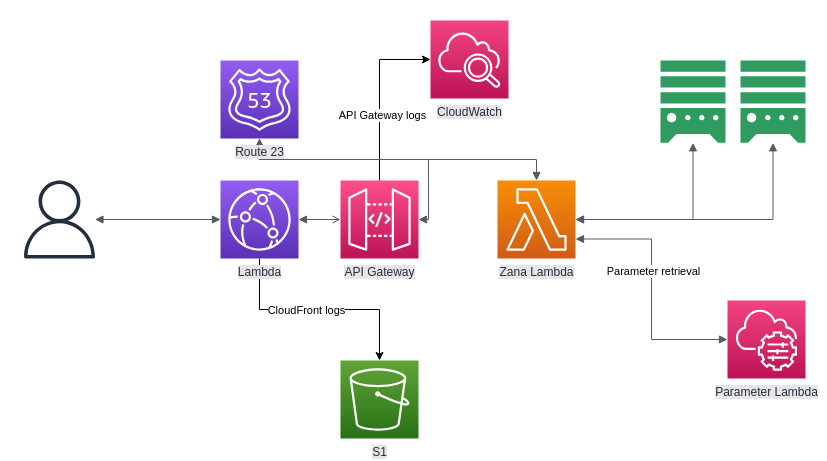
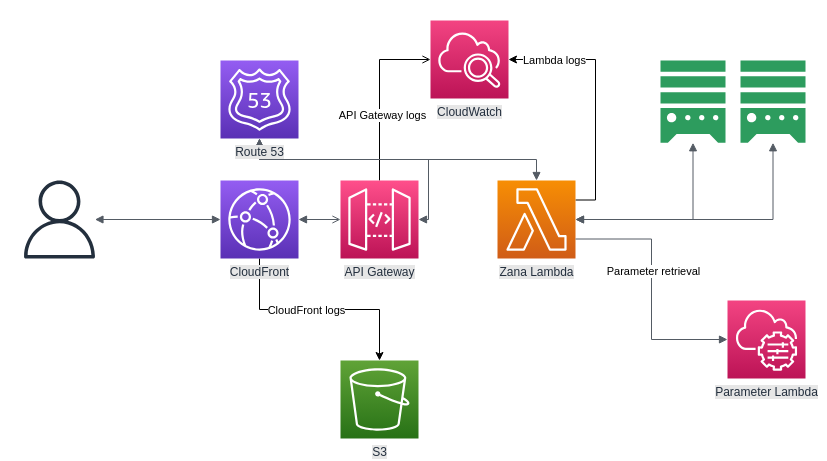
  <mxCell id="0" />
  <mxCell id="1" parent="0" />
  <mxCell id="2" value="" style="sketch=0;outlineConnect=0;fontColor=#232F3E;gradientColor=none;fillColor=#232F3D;strokeColor=none;dashed=0;verticalLabelPosition=bottom;verticalAlign=top;align=center;html=1;fontSize=12;fontStyle=0;aspect=fixed;pointerEvents=1;shape=mxgraph.aws4.user;" vertex="1" parent="1"><mxGeometry x="20" y="180" width="78" height="78" as="geometry" /></mxCell>
  <mxCell id="3" style="edgeStyle=orthogonalEdgeStyle;rounded=0;orthogonalLoop=1;jettySize=auto;html=1;exitX=0.5;exitY=1;exitDx=0;exitDy=0;exitPerimeter=0;entryX=0.5;entryY=0;entryDx=0;entryDy=0;entryPerimeter=0;" edge="1" parent="1" source="21" target="15"><mxGeometry relative="1" as="geometry" /></mxCell>
  <mxCell id="4" value="&lt;div&gt;CloudFront logs&lt;/div&gt;" style="edgeLabel;html=1;align=center;verticalAlign=middle;resizable=0;points=[];" vertex="1" connectable="0" parent="3"><mxGeometry x="-0.123" relative="1" as="geometry"><mxPoint as="offset" /></mxGeometry></mxCell>
  <mxCell id="5" value="" style="edgeStyle=orthogonalEdgeStyle;html=1;endArrow=block;elbow=vertical;startArrow=block;startFill=1;endFill=1;strokeColor=#545B64;rounded=0;entryX=0;entryY=0.5;entryDx=0;entryDy=0;entryPerimeter=0;" edge="1" parent="1" source="2" target="21"><mxGeometry width="100" relative="1" as="geometry"><mxPoint x="310" y="310" as="sourcePoint" /><mxPoint x="300" y="219" as="targetPoint" /></mxGeometry></mxCell>
- <mxCell id="6" style="edgeStyle=orthogonalEdgeStyle;rounded=0;orthogonalLoop=1;jettySize=auto;html=1;exitX=0.5;exitY=0;exitDx=0;exitDy=0;exitPerimeter=0;entryX=0;entryY=0.5;entryDx=0;entryDy=0;entryPerimeter=0;" edge="1" parent="1" source="8" target="16"><mxGeometry relative="1" as="geometry" /></mxCell>
+ <mxCell id="6" style="edgeStyle=orthogonalEdgeStyle;rounded=0;orthogonalLoop=1;jettySize=auto;html=1;exitX=0.5;exitY=0;exitDx=0;exitDy=0;exitPerimeter=0;entryX=0;entryY=0.5;entryDx=0;entryDy=0;entryPerimeter=0;endArrow=open;" edge="1" parent="1" source="8" target="16"><mxGeometry relative="1" as="geometry" /></mxCell>
  <mxCell id="7" value="API Gateway logs" style="edgeLabel;html=1;align=center;verticalAlign=middle;resizable=0;points=[];" vertex="1" connectable="0" parent="6"><mxGeometry x="-0.233" y="-2" relative="1" as="geometry"><mxPoint as="offset" /></mxGeometry></mxCell>
  <mxCell id="8" value="&lt;span style=&quot;background-color: rgb(230, 230, 230);&quot;&gt;API Gateway&lt;/span&gt;" style="sketch=0;points=[[0,0,0],[0.25,0,0],[0.5,0,0],[0.75,0,0],[1,0,0],[0,1,0],[0.25,1,0],[0.5,1,0],[0.75,1,0],[1,1,0],[0,0.25,0],[0,0.5,0],[0,0.75,0],[1,0.25,0],[1,0.5,0],[1,0.75,0]];outlineConnect=0;fontColor=#232F3E;gradientColor=#FF4F8B;gradientDirection=north;fillColor=#BC1356;strokeColor=#ffffff;dashed=0;verticalLabelPosition=bottom;verticalAlign=top;align=center;html=1;fontSize=12;fontStyle=0;aspect=fixed;shape=mxgraph.aws4.resourceIcon;resIcon=mxgraph.aws4.api_gateway;" vertex="1" parent="1"><mxGeometry x="340" y="180" width="78" height="78" as="geometry" /></mxCell>
  <mxCell id="9" value="" style="edgeStyle=orthogonalEdgeStyle;html=1;endArrow=open;elbow=vertical;startArrow=block;startFill=1;endFill=1;strokeColor=#545B64;rounded=0;exitX=1;exitY=0.5;exitDx=0;exitDy=0;exitPerimeter=0;entryX=0;entryY=0.5;entryDx=0;entryDy=0;entryPerimeter=0;" edge="1" parent="1" source="21" target="8"><mxGeometry width="100" relative="1" as="geometry"><mxPoint x="310" y="310" as="sourcePoint" /><mxPoint x="410" y="310" as="targetPoint" /></mxGeometry></mxCell>
  <mxCell id="10" value="" style="edgeStyle=orthogonalEdgeStyle;html=1;endArrow=block;elbow=vertical;startArrow=block;startFill=1;endFill=1;strokeColor=#545B64;rounded=0;exitX=0.5;exitY=1;exitDx=0;exitDy=0;exitPerimeter=0;" edge="1" parent="1" source="22" target="13"><mxGeometry width="100" relative="1" as="geometry"><mxPoint x="310" y="310" as="sourcePoint" /><mxPoint x="210" y="160" as="targetPoint" /></mxGeometry></mxCell>
+ <mxCell id="11" style="edgeStyle=orthogonalEdgeStyle;rounded=0;orthogonalLoop=1;jettySize=auto;html=1;exitX=1;exitY=0.25;exitDx=0;exitDy=0;exitPerimeter=0;entryX=1;entryY=0.5;entryDx=0;entryDy=0;entryPerimeter=0;" edge="1" parent="1" source="13" target="16"><mxGeometry relative="1" as="geometry" /></mxCell>
+ <mxCell id="12" value="Lambda logs" style="edgeLabel;html=1;align=center;verticalAlign=middle;resizable=0;points=[];" vertex="1" connectable="0" parent="11"><mxGeometry x="0.629" relative="1" as="geometry"><mxPoint as="offset" /></mxGeometry></mxCell>
  <mxCell id="13" value="&lt;span style=&quot;background-color: rgb(230, 230, 230);&quot;&gt;Zana Lambda&lt;/span&gt;" style="sketch=0;points=[[0,0,0],[0.25,0,0],[0.5,0,0],[0.75,0,0],[1,0,0],[0,1,0],[0.25,1,0],[0.5,1,0],[0.75,1,0],[1,1,0],[0,0.25,0],[0,0.5,0],[0,0.75,0],[1,0.25,0],[1,0.5,0],[1,0.75,0]];outlineConnect=0;fontColor=#232F3E;gradientColor=#F78E04;gradientDirection=north;fillColor=#D05C17;strokeColor=#ffffff;dashed=0;verticalLabelPosition=bottom;verticalAlign=top;align=center;html=1;fontSize=12;fontStyle=0;aspect=fixed;shape=mxgraph.aws4.resourceIcon;resIcon=mxgraph.aws4.lambda;" vertex="1" parent="1"><mxGeometry x="497" y="180" width="78" height="78" as="geometry" /></mxCell>
  <mxCell id="14" value="" style="edgeStyle=orthogonalEdgeStyle;html=1;endArrow=block;elbow=vertical;startArrow=block;startFill=1;endFill=1;strokeColor=#545B64;rounded=0;exitX=1;exitY=0.5;exitDx=0;exitDy=0;exitPerimeter=0;" edge="1" parent="1" source="8" target="22"><mxGeometry width="100" relative="1" as="geometry"><mxPoint x="310" y="310" as="sourcePoint" /><mxPoint x="410" y="310" as="targetPoint" /></mxGeometry></mxCell>
- <mxCell id="15" value="&lt;span style=&quot;background-color: rgb(230, 230, 230);&quot;&gt;S1&lt;/span&gt;" style="sketch=0;points=[[0,0,0],[0.25,0,0],[0.5,0,0],[0.75,0,0],[1,0,0],[0,1,0],[0.25,1,0],[0.5,1,0],[0.75,1,0],[1,1,0],[0,0.25,0],[0,0.5,0],[0,0.75,0],[1,0.25,0],[1,0.5,0],[1,0.75,0]];outlineConnect=0;fontColor=#232F3E;gradientColor=#60A337;gradientDirection=north;fillColor=#277116;strokeColor=#ffffff;dashed=0;verticalLabelPosition=bottom;verticalAlign=top;align=center;html=1;fontSize=12;fontStyle=0;aspect=fixed;shape=mxgraph.aws4.resourceIcon;resIcon=mxgraph.aws4.s3;" vertex="1" parent="1"><mxGeometry x="340" y="360" width="78" height="78" as="geometry" /></mxCell>
+ <mxCell id="15" value="&lt;span style=&quot;background-color: rgb(230, 230, 230);&quot;&gt;S3&lt;/span&gt;" style="sketch=0;points=[[0,0,0],[0.25,0,0],[0.5,0,0],[0.75,0,0],[1,0,0],[0,1,0],[0.25,1,0],[0.5,1,0],[0.75,1,0],[1,1,0],[0,0.25,0],[0,0.5,0],[0,0.75,0],[1,0.25,0],[1,0.5,0],[1,0.75,0]];outlineConnect=0;fontColor=#232F3E;gradientColor=#60A337;gradientDirection=north;fillColor=#277116;strokeColor=#ffffff;dashed=0;verticalLabelPosition=bottom;verticalAlign=top;align=center;html=1;fontSize=12;fontStyle=0;aspect=fixed;shape=mxgraph.aws4.resourceIcon;resIcon=mxgraph.aws4.s3;" vertex="1" parent="1"><mxGeometry x="340" y="360" width="78" height="78" as="geometry" /></mxCell>
  <mxCell id="16" value="&lt;span style=&quot;background-color: rgb(230, 230, 230);&quot;&gt;CloudWatch&lt;/span&gt;" style="sketch=0;points=[[0,0,0],[0.25,0,0],[0.5,0,0],[0.75,0,0],[1,0,0],[0,1,0],[0.25,1,0],[0.5,1,0],[0.75,1,0],[1,1,0],[0,0.25,0],[0,0.5,0],[0,0.75,0],[1,0.25,0],[1,0.5,0],[1,0.75,0]];points=[[0,0,0],[0.25,0,0],[0.5,0,0],[0.75,0,0],[1,0,0],[0,1,0],[0.25,1,0],[0.5,1,0],[0.75,1,0],[1,1,0],[0,0.25,0],[0,0.5,0],[0,0.75,0],[1,0.25,0],[1,0.5,0],[1,0.75,0]];outlineConnect=0;fontColor=#232F3E;gradientColor=#F34482;gradientDirection=north;fillColor=#BC1356;strokeColor=#ffffff;dashed=0;verticalLabelPosition=bottom;verticalAlign=top;align=center;html=1;fontSize=12;fontStyle=0;aspect=fixed;shape=mxgraph.aws4.resourceIcon;resIcon=mxgraph.aws4.cloudwatch_2;" vertex="1" parent="1"><mxGeometry x="430" y="20" width="78" height="78" as="geometry" /></mxCell>
  <mxCell id="17" value="" style="sketch=0;html=1;aspect=fixed;strokeColor=none;shadow=0;align=center;verticalAlign=top;fillColor=#2D9C5E;shape=mxgraph.gcp2.external_data_resource" vertex="1" parent="1"><mxGeometry x="660" y="60" width="65" height="82.28" as="geometry" /></mxCell>
  <mxCell id="18" value="" style="sketch=0;html=1;aspect=fixed;strokeColor=none;shadow=0;align=center;verticalAlign=top;fillColor=#2D9C5E;shape=mxgraph.gcp2.external_data_resource" vertex="1" parent="1"><mxGeometry x="740" y="60" width="65" height="82.28" as="geometry" /></mxCell>
  <mxCell id="19" value="" style="edgeStyle=orthogonalEdgeStyle;html=1;endArrow=block;elbow=vertical;startArrow=block;startFill=1;endFill=1;strokeColor=#545B64;rounded=0;exitX=1;exitY=0.5;exitDx=0;exitDy=0;exitPerimeter=0;" edge="1" parent="1" source="13" target="17"><mxGeometry width="100" relative="1" as="geometry"><mxPoint x="310" y="280" as="sourcePoint" /><mxPoint x="410" y="280" as="targetPoint" /></mxGeometry></mxCell>
  <mxCell id="20" value="" style="edgeStyle=orthogonalEdgeStyle;html=1;endArrow=block;elbow=vertical;startArrow=block;startFill=1;endFill=1;strokeColor=#545B64;rounded=0;exitX=1;exitY=0.5;exitDx=0;exitDy=0;exitPerimeter=0;" edge="1" parent="1" source="13" target="18"><mxGeometry width="100" relative="1" as="geometry"><mxPoint x="585" y="229" as="sourcePoint" /><mxPoint x="702.5" y="152.28" as="targetPoint" /></mxGeometry></mxCell>
- <mxCell id="21" value="&lt;span style=&quot;background-color: rgb(230, 230, 230);&quot;&gt;Lambda&lt;/span&gt;" style="sketch=0;points=[[0,0,0],[0.25,0,0],[0.5,0,0],[0.75,0,0],[1,0,0],[0,1,0],[0.25,1,0],[0.5,1,0],[0.75,1,0],[1,1,0],[0,0.25,0],[0,0.5,0],[0,0.75,0],[1,0.25,0],[1,0.5,0],[1,0.75,0]];outlineConnect=0;fontColor=#232F3E;gradientColor=#945DF2;gradientDirection=north;fillColor=#5A30B5;strokeColor=#ffffff;dashed=0;verticalLabelPosition=bottom;verticalAlign=top;align=center;html=1;fontSize=12;fontStyle=0;aspect=fixed;shape=mxgraph.aws4.resourceIcon;resIcon=mxgraph.aws4.cloudfront;" vertex="1" parent="1"><mxGeometry x="220" y="180" width="78" height="78" as="geometry" /></mxCell>
- <mxCell id="22" value="&lt;span style=&quot;background-color: rgb(230, 230, 230);&quot;&gt;Route 23&lt;/span&gt;" style="sketch=0;points=[[0,0,0],[0.25,0,0],[0.5,0,0],[0.75,0,0],[1,0,0],[0,1,0],[0.25,1,0],[0.5,1,0],[0.75,1,0],[1,1,0],[0,0.25,0],[0,0.5,0],[0,0.75,0],[1,0.25,0],[1,0.5,0],[1,0.75,0]];outlineConnect=0;fontColor=#232F3E;gradientColor=#945DF2;gradientDirection=north;fillColor=#5A30B5;strokeColor=#ffffff;dashed=0;verticalLabelPosition=bottom;verticalAlign=top;align=center;html=1;fontSize=12;fontStyle=0;aspect=fixed;shape=mxgraph.aws4.resourceIcon;resIcon=mxgraph.aws4.route_53;" vertex="1" parent="1"><mxGeometry x="220" y="60" width="78" height="78" as="geometry" /></mxCell>
+ <mxCell id="21" value="&lt;span style=&quot;background-color: rgb(230, 230, 230);&quot;&gt;CloudFront&lt;/span&gt;" style="sketch=0;points=[[0,0,0],[0.25,0,0],[0.5,0,0],[0.75,0,0],[1,0,0],[0,1,0],[0.25,1,0],[0.5,1,0],[0.75,1,0],[1,1,0],[0,0.25,0],[0,0.5,0],[0,0.75,0],[1,0.25,0],[1,0.5,0],[1,0.75,0]];outlineConnect=0;fontColor=#232F3E;gradientColor=#945DF2;gradientDirection=north;fillColor=#5A30B5;strokeColor=#ffffff;dashed=0;verticalLabelPosition=bottom;verticalAlign=top;align=center;html=1;fontSize=12;fontStyle=0;aspect=fixed;shape=mxgraph.aws4.resourceIcon;resIcon=mxgraph.aws4.cloudfront;" vertex="1" parent="1"><mxGeometry x="220" y="180" width="78" height="78" as="geometry" /></mxCell>
+ <mxCell id="22" value="&lt;span style=&quot;background-color: rgb(230, 230, 230);&quot;&gt;Route 53&lt;/span&gt;" style="sketch=0;points=[[0,0,0],[0.25,0,0],[0.5,0,0],[0.75,0,0],[1,0,0],[0,1,0],[0.25,1,0],[0.5,1,0],[0.75,1,0],[1,1,0],[0,0.25,0],[0,0.5,0],[0,0.75,0],[1,0.25,0],[1,0.5,0],[1,0.75,0]];outlineConnect=0;fontColor=#232F3E;gradientColor=#945DF2;gradientDirection=north;fillColor=#5A30B5;strokeColor=#ffffff;dashed=0;verticalLabelPosition=bottom;verticalAlign=top;align=center;html=1;fontSize=12;fontStyle=0;aspect=fixed;shape=mxgraph.aws4.resourceIcon;resIcon=mxgraph.aws4.route_53;" vertex="1" parent="1"><mxGeometry x="220" y="60" width="78" height="78" as="geometry" /></mxCell>
  <mxCell id="23" value="Parameter Lambda" style="sketch=0;points=[[0,0,0],[0.25,0,0],[0.5,0,0],[0.75,0,0],[1,0,0],[0,1,0],[0.25,1,0],[0.5,1,0],[0.75,1,0],[1,1,0],[0,0.25,0],[0,0.5,0],[0,0.75,0],[1,0.25,0],[1,0.5,0],[1,0.75,0]];points=[[0,0,0],[0.25,0,0],[0.5,0,0],[0.75,0,0],[1,0,0],[0,1,0],[0.25,1,0],[0.5,1,0],[0.75,1,0],[1,1,0],[0,0.25,0],[0,0.5,0],[0,0.75,0],[1,0.25,0],[1,0.5,0],[1,0.75,0]];outlineConnect=0;fontColor=#232F3E;gradientColor=#F34482;gradientDirection=north;fillColor=#BC1356;strokeColor=#ffffff;dashed=0;verticalLabelPosition=bottom;verticalAlign=top;align=center;html=1;fontSize=12;fontStyle=0;aspect=fixed;shape=mxgraph.aws4.resourceIcon;resIcon=mxgraph.aws4.systems_manager;labelBackgroundColor=#E6E6E6;" vertex="1" parent="1"><mxGeometry x="727" y="300" width="78" height="78" as="geometry" /></mxCell>
- <mxCell id="24" value="" style="edgeStyle=orthogonalEdgeStyle;html=1;endArrow=block;elbow=vertical;startArrow=block;startFill=1;endFill=1;strokeColor=#545B64;rounded=0;entryX=1;entryY=0.75;entryDx=0;entryDy=0;entryPerimeter=0;exitX=0;exitY=0.5;exitDx=0;exitDy=0;exitPerimeter=0;" edge="1" parent="1" source="23" target="13"><mxGeometry width="100" relative="1" as="geometry"><mxPoint x="580" y="310" as="sourcePoint" /><mxPoint x="410" y="280" as="targetPoint" /></mxGeometry></mxCell>
+ <mxCell id="24" value="" style="edgeStyle=orthogonalEdgeStyle;html=1;endArrow=none;elbow=vertical;startArrow=block;startFill=1;endFill=1;strokeColor=#545B64;rounded=0;entryX=1;entryY=0.75;entryDx=0;entryDy=0;entryPerimeter=0;exitX=0;exitY=0.5;exitDx=0;exitDy=0;exitPerimeter=0;" edge="1" parent="1" source="23" target="13"><mxGeometry width="100" relative="1" as="geometry"><mxPoint x="580" y="310" as="sourcePoint" /><mxPoint x="410" y="280" as="targetPoint" /></mxGeometry></mxCell>
  <mxCell id="25" value="Parameter retrieval" style="edgeLabel;html=1;align=center;verticalAlign=middle;resizable=0;points=[];" vertex="1" connectable="0" parent="24"><mxGeometry x="0.148" y="-1" relative="1" as="geometry"><mxPoint as="offset" /></mxGeometry></mxCell>
